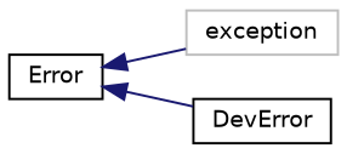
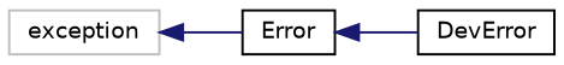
  digraph {
    rankdir=LR
    node [color=black fillcolor=white fontname=Helvetica fontsize=10 shape=record style=filled]
    edge [color=midnightblue dir=back fontname=Helvetica fontsize=10 labelfontname=Helvetica labelfontsize=10 style=solid]
    n1 [color=grey75 height=0.2 label=exception width=0.4]
    n2 [height=0.2 label=Error width=0.4]
    n3 [height=0.2 label=DevError width=0.4]
-   n2 -> n1
+   n1 -> n2
    n2 -> n3
  }
